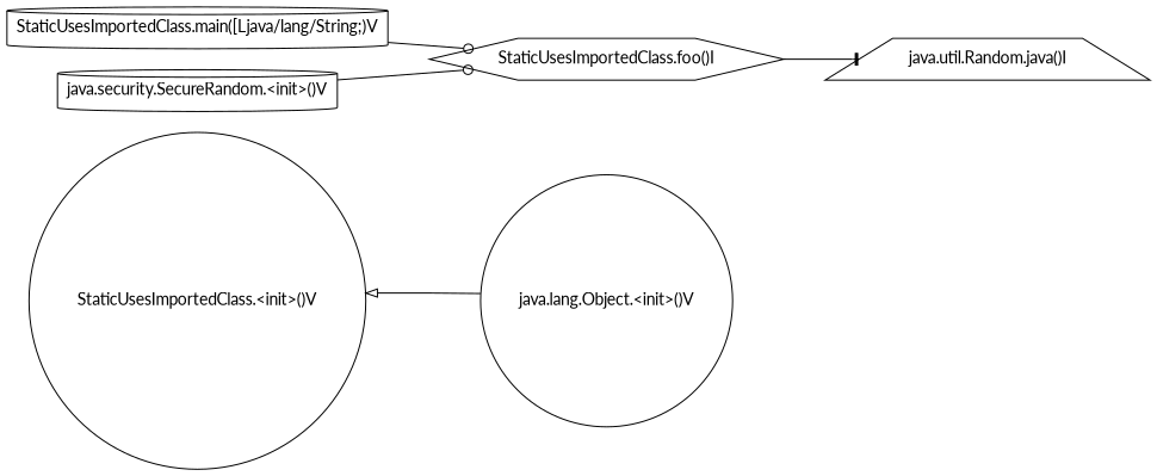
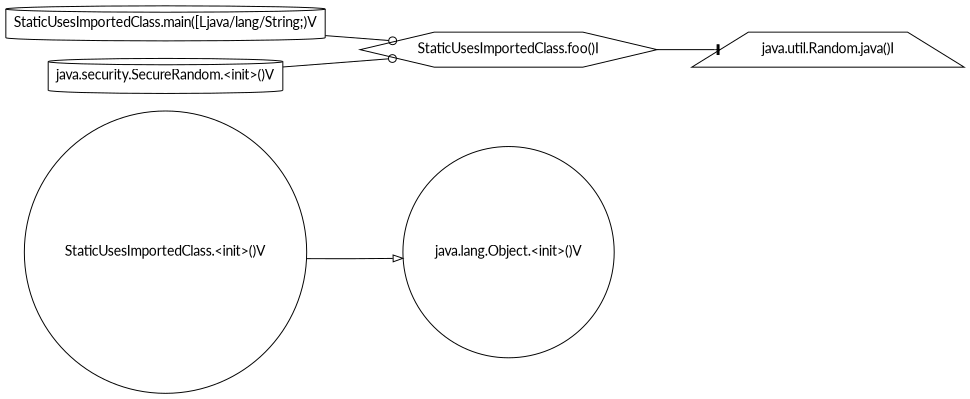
  digraph {
    fontname=Lato
    rankdir=LR
    node [fontname=Lato shape=circle]
    edge [arrowhead=odot fontname=Lato]
    n1 [label="StaticUsesImportedClass.<init>()V"]
    n2 [label="java.lang.Object.<init>()V"]
    n3 [label="StaticUsesImportedClass.main([Ljava/lang/String;)V" shape=cylinder]
    n4 [label="StaticUsesImportedClass.foo()I" shape=hexagon]
    n5 [label="java.util.Random.java()I" shape=trapezium]
    n6 [label="java.security.SecureRandom.<init>()V" shape=cylinder]
-   n2 -> n1 [arrowhead=onormal]
+   n1 -> n2 [arrowhead=onormal]
    n3 -> n4
    n4 -> n5 [arrowhead=tee]
    n6 -> n4
  }
